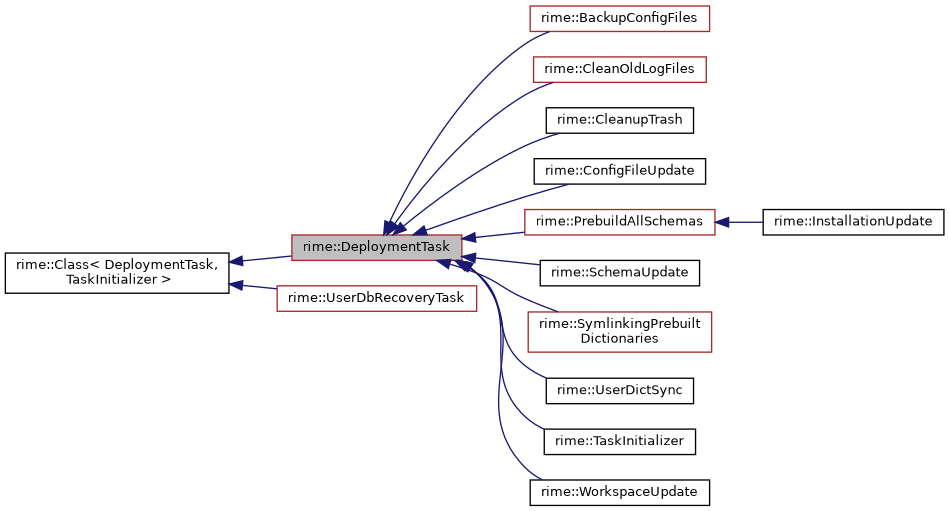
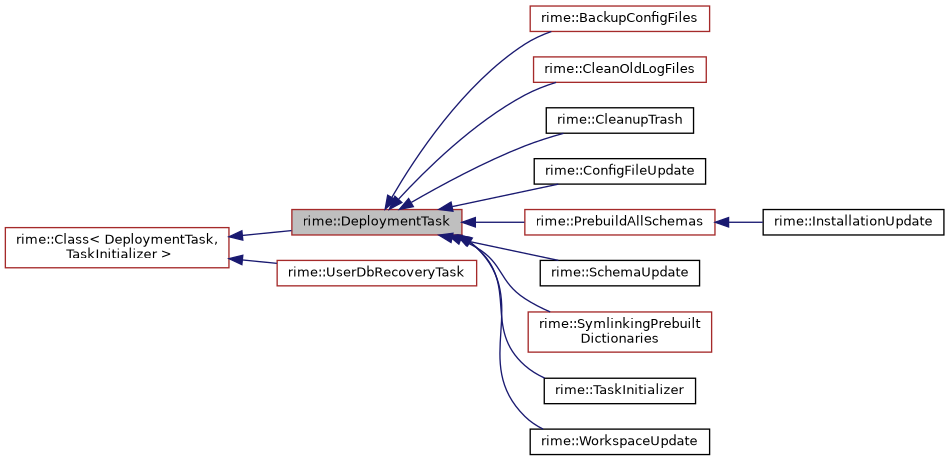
  digraph {
    rankdir=LR
    node [color=black fillcolor=white fontname=Helvetica fontsize=10 shape=record style=filled]
    edge [color=midnightblue dir=back fontname=Helvetica fontsize=10 labelfontname=Helvetica labelfontsize=10 style=solid]
    n1 [color=brown fillcolor=grey75 fontcolor=black height=0.2 label="rime::DeploymentTask" width=0.4]
    n2 [color=brown height=0.2 label="rime::BackupConfigFiles" width=0.4]
    n3 [color=brown height=0.2 label="rime::CleanOldLogFiles" width=0.4]
    n4 [height=0.2 label="rime::CleanupTrash" width=0.4]
    n5 [height=0.2 label="rime::ConfigFileUpdate" width=0.4]
    n6 [color=brown height=0.2 label="rime::PrebuildAllSchemas" width=0.4]
    n7 [height=0.2 label="rime::SchemaUpdate" width=0.4]
    n8 [color=brown height=0.2 label="rime::SymlinkingPrebuilt\lDictionaries" width=0.4]
-   n9 [height=0.2 label="rime::UserDictSync" width=0.4]
    n10 [height=0.2 label="rime::TaskInitializer" width=0.4]
    n11 [height=0.2 label="rime::WorkspaceUpdate" width=0.4]
    n12 [height=0.2 label="rime::InstallationUpdate" width=0.4]
    n13 [color=brown height=0.2 label="rime::UserDbRecoveryTask" width=0.4]
-   n14 [height=0.2 label="rime::Class\< DeploymentTask,\l TaskInitializer \>" width=0.4]
+   n14 [color=brown height=0.2 label="rime::Class\< DeploymentTask,\l TaskInitializer \>" width=0.4]
    n1 -> n2
    n1 -> n3
    n1 -> n4
    n1 -> n5
    n1 -> n6
    n1 -> n7
    n1 -> n8
-   n1 -> n9
    n1 -> n10
    n1 -> n11
    n6 -> n12
    n14 -> n1
    n14 -> n13
  }
